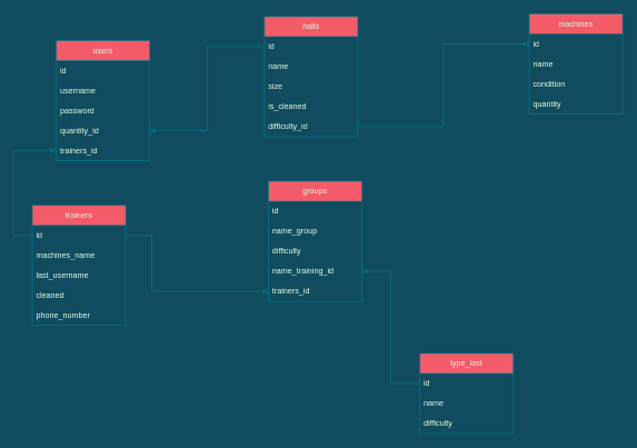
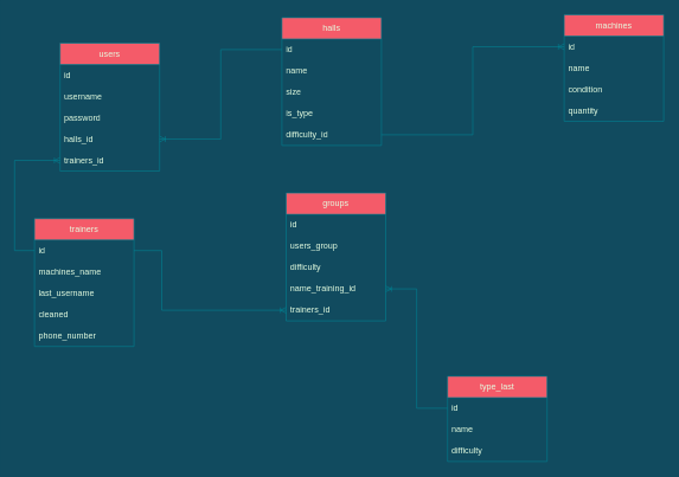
  <mxCell id="0" />
  <mxCell id="1" parent="0" />
  <mxCell id="2" value="trainers" style="swimlane;fontStyle=0;childLayout=stackLayout;horizontal=1;startSize=30;horizontalStack=0;resizeParent=1;resizeParentMax=0;resizeLast=0;collapsible=1;marginBottom=0;whiteSpace=wrap;html=1;fillColor=#F45B69;strokeColor=#028090;fontColor=#E4FDE1;" parent="1" vertex="1"><mxGeometry x="48" y="307" width="140" height="180" as="geometry" /></mxCell>
  <mxCell id="3" value="id" style="text;strokeColor=none;fillColor=none;align=left;verticalAlign=middle;spacingLeft=4;spacingRight=4;overflow=hidden;points=[[0,0.5],[1,0.5]];portConstraint=eastwest;rotatable=0;whiteSpace=wrap;html=1;fontColor=#E4FDE1;" parent="2" vertex="1"><mxGeometry y="30" width="140" height="30" as="geometry" /></mxCell>
  <mxCell id="4" value="machines_name" style="text;strokeColor=none;fillColor=none;align=left;verticalAlign=middle;spacingLeft=4;spacingRight=4;overflow=hidden;points=[[0,0.5],[1,0.5]];portConstraint=eastwest;rotatable=0;whiteSpace=wrap;html=1;fontColor=#E4FDE1;" parent="2" vertex="1"><mxGeometry y="60" width="140" height="30" as="geometry" /></mxCell>
  <mxCell id="5" value="last_username" style="text;strokeColor=none;fillColor=none;align=left;verticalAlign=middle;spacingLeft=4;spacingRight=4;overflow=hidden;points=[[0,0.5],[1,0.5]];portConstraint=eastwest;rotatable=0;whiteSpace=wrap;html=1;fontColor=#E4FDE1;" parent="2" vertex="1"><mxGeometry y="90" width="140" height="30" as="geometry" /></mxCell>
  <mxCell id="6" value="cleaned" style="text;strokeColor=none;fillColor=none;align=left;verticalAlign=middle;spacingLeft=4;spacingRight=4;overflow=hidden;points=[[0,0.5],[1,0.5]];portConstraint=eastwest;rotatable=0;whiteSpace=wrap;html=1;fontColor=#E4FDE1;" parent="2" vertex="1"><mxGeometry y="120" width="140" height="30" as="geometry" /></mxCell>
  <mxCell id="7" value="phone_number" style="text;strokeColor=none;fillColor=none;align=left;verticalAlign=middle;spacingLeft=4;spacingRight=4;overflow=hidden;points=[[0,0.5],[1,0.5]];portConstraint=eastwest;rotatable=0;whiteSpace=wrap;html=1;fontColor=#E4FDE1;" parent="2" vertex="1"><mxGeometry y="150" width="140" height="30" as="geometry" /></mxCell>
  <mxCell id="8" value="users" style="swimlane;fontStyle=0;childLayout=stackLayout;horizontal=1;startSize=30;horizontalStack=0;resizeParent=1;resizeParentMax=0;resizeLast=0;collapsible=1;marginBottom=0;whiteSpace=wrap;html=1;fillColor=#F45B69;strokeColor=#028090;fontColor=#E4FDE1;" parent="1" vertex="1"><mxGeometry x="84" y="60" width="140" height="180" as="geometry" /></mxCell>
  <mxCell id="9" value="id" style="text;strokeColor=none;fillColor=none;align=left;verticalAlign=middle;spacingLeft=4;spacingRight=4;overflow=hidden;points=[[0,0.5],[1,0.5]];portConstraint=eastwest;rotatable=0;whiteSpace=wrap;html=1;fontColor=#E4FDE1;" parent="8" vertex="1"><mxGeometry y="30" width="140" height="30" as="geometry" /></mxCell>
  <mxCell id="10" value="username" style="text;strokeColor=none;fillColor=none;align=left;verticalAlign=middle;spacingLeft=4;spacingRight=4;overflow=hidden;points=[[0,0.5],[1,0.5]];portConstraint=eastwest;rotatable=0;whiteSpace=wrap;html=1;fontColor=#E4FDE1;" parent="8" vertex="1"><mxGeometry y="60" width="140" height="30" as="geometry" /></mxCell>
  <mxCell id="11" value="password" style="text;strokeColor=none;fillColor=none;align=left;verticalAlign=middle;spacingLeft=4;spacingRight=4;overflow=hidden;points=[[0,0.5],[1,0.5]];portConstraint=eastwest;rotatable=0;whiteSpace=wrap;html=1;fontColor=#E4FDE1;" parent="8" vertex="1"><mxGeometry y="90" width="140" height="30" as="geometry" /></mxCell>
- <mxCell id="12" value="quantity_id" style="text;strokeColor=none;fillColor=none;align=left;verticalAlign=middle;spacingLeft=4;spacingRight=4;overflow=hidden;points=[[0,0.5],[1,0.5]];portConstraint=eastwest;rotatable=0;whiteSpace=wrap;html=1;fontColor=#E4FDE1;" vertex="1" parent="8"><mxGeometry y="120" width="140" height="30" as="geometry" /></mxCell>
+ <mxCell id="12" value="halls_id" style="text;strokeColor=none;fillColor=none;align=left;verticalAlign=middle;spacingLeft=4;spacingRight=4;overflow=hidden;points=[[0,0.5],[1,0.5]];portConstraint=eastwest;rotatable=0;whiteSpace=wrap;html=1;fontColor=#E4FDE1;" vertex="1" parent="8"><mxGeometry y="120" width="140" height="30" as="geometry" /></mxCell>
  <mxCell id="13" value="trainers_id" style="text;strokeColor=none;fillColor=none;align=left;verticalAlign=middle;spacingLeft=4;spacingRight=4;overflow=hidden;points=[[0,0.5],[1,0.5]];portConstraint=eastwest;rotatable=0;whiteSpace=wrap;html=1;fontColor=#E4FDE1;" vertex="1" parent="8"><mxGeometry y="150" width="140" height="30" as="geometry" /></mxCell>
  <mxCell id="14" value="groups" style="swimlane;fontStyle=0;childLayout=stackLayout;horizontal=1;startSize=30;horizontalStack=0;resizeParent=1;resizeParentMax=0;resizeLast=0;collapsible=1;marginBottom=0;whiteSpace=wrap;html=1;fillColor=#F45B69;strokeColor=#028090;fontColor=#E4FDE1;" parent="1" vertex="1"><mxGeometry x="402" y="271" width="140" height="180" as="geometry" /></mxCell>
  <mxCell id="15" value="id" style="text;strokeColor=none;fillColor=none;align=left;verticalAlign=middle;spacingLeft=4;spacingRight=4;overflow=hidden;points=[[0,0.5],[1,0.5]];portConstraint=eastwest;rotatable=0;whiteSpace=wrap;html=1;fontColor=#E4FDE1;" parent="14" vertex="1"><mxGeometry y="30" width="140" height="30" as="geometry" /></mxCell>
- <mxCell id="16" value="name_group" style="text;strokeColor=none;fillColor=none;align=left;verticalAlign=middle;spacingLeft=4;spacingRight=4;overflow=hidden;points=[[0,0.5],[1,0.5]];portConstraint=eastwest;rotatable=0;whiteSpace=wrap;html=1;fontColor=#E4FDE1;" parent="14" vertex="1"><mxGeometry y="60" width="140" height="30" as="geometry" /></mxCell>
+ <mxCell id="16" value="users_group" style="text;strokeColor=none;fillColor=none;align=left;verticalAlign=middle;spacingLeft=4;spacingRight=4;overflow=hidden;points=[[0,0.5],[1,0.5]];portConstraint=eastwest;rotatable=0;whiteSpace=wrap;html=1;fontColor=#E4FDE1;" parent="14" vertex="1"><mxGeometry y="60" width="140" height="30" as="geometry" /></mxCell>
  <mxCell id="17" value="difficulty" style="text;strokeColor=none;fillColor=none;align=left;verticalAlign=middle;spacingLeft=4;spacingRight=4;overflow=hidden;points=[[0,0.5],[1,0.5]];portConstraint=eastwest;rotatable=0;whiteSpace=wrap;html=1;fontColor=#E4FDE1;" parent="14" vertex="1"><mxGeometry y="90" width="140" height="30" as="geometry" /></mxCell>
  <mxCell id="18" value="name_training_id" style="text;strokeColor=none;fillColor=none;align=left;verticalAlign=middle;spacingLeft=4;spacingRight=4;overflow=hidden;points=[[0,0.5],[1,0.5]];portConstraint=eastwest;rotatable=0;whiteSpace=wrap;html=1;fontColor=#E4FDE1;" parent="14" vertex="1"><mxGeometry y="120" width="140" height="30" as="geometry" /></mxCell>
  <mxCell id="19" value="trainers_id" style="text;strokeColor=none;fillColor=none;align=left;verticalAlign=middle;spacingLeft=4;spacingRight=4;overflow=hidden;points=[[0,0.5],[1,0.5]];portConstraint=eastwest;rotatable=0;whiteSpace=wrap;html=1;fontColor=#E4FDE1;" vertex="1" parent="14"><mxGeometry y="150" width="140" height="30" as="geometry" /></mxCell>
  <mxCell id="20" value="type_last" style="swimlane;fontStyle=0;childLayout=stackLayout;horizontal=1;startSize=30;horizontalStack=0;resizeParent=1;resizeParentMax=0;resizeLast=0;collapsible=1;marginBottom=0;whiteSpace=wrap;html=1;fillColor=#F45B69;strokeColor=#028090;fontColor=#E4FDE1;" parent="1" vertex="1"><mxGeometry x="629" y="529" width="140" height="120" as="geometry" /></mxCell>
  <mxCell id="21" value="id" style="text;strokeColor=none;fillColor=none;align=left;verticalAlign=middle;spacingLeft=4;spacingRight=4;overflow=hidden;points=[[0,0.5],[1,0.5]];portConstraint=eastwest;rotatable=0;whiteSpace=wrap;html=1;fontColor=#E4FDE1;" parent="20" vertex="1"><mxGeometry y="30" width="140" height="30" as="geometry" /></mxCell>
  <mxCell id="22" value="name" style="text;strokeColor=none;fillColor=none;align=left;verticalAlign=middle;spacingLeft=4;spacingRight=4;overflow=hidden;points=[[0,0.5],[1,0.5]];portConstraint=eastwest;rotatable=0;whiteSpace=wrap;html=1;fontColor=#E4FDE1;" parent="20" vertex="1"><mxGeometry y="60" width="140" height="30" as="geometry" /></mxCell>
  <mxCell id="23" value="difficulty" style="text;strokeColor=none;fillColor=none;align=left;verticalAlign=middle;spacingLeft=4;spacingRight=4;overflow=hidden;points=[[0,0.5],[1,0.5]];portConstraint=eastwest;rotatable=0;whiteSpace=wrap;html=1;fontColor=#E4FDE1;" parent="20" vertex="1"><mxGeometry y="90" width="140" height="30" as="geometry" /></mxCell>
  <mxCell id="24" value="halls" style="swimlane;fontStyle=0;childLayout=stackLayout;horizontal=1;startSize=30;horizontalStack=0;resizeParent=1;resizeParentMax=0;resizeLast=0;collapsible=1;marginBottom=0;whiteSpace=wrap;html=1;swimlaneFillColor=none;fillColor=#F45B69;strokeColor=#028090;fontColor=#E4FDE1;" parent="1" vertex="1"><mxGeometry x="396" y="24" width="140" height="180" as="geometry" /></mxCell>
  <mxCell id="25" value="id" style="text;strokeColor=none;fillColor=none;align=left;verticalAlign=middle;spacingLeft=4;spacingRight=4;overflow=hidden;points=[[0,0.5],[1,0.5]];portConstraint=eastwest;rotatable=0;whiteSpace=wrap;html=1;fontColor=#E4FDE1;" parent="24" vertex="1"><mxGeometry y="30" width="140" height="30" as="geometry" /></mxCell>
  <mxCell id="26" value="name" style="text;strokeColor=none;fillColor=none;align=left;verticalAlign=middle;spacingLeft=4;spacingRight=4;overflow=hidden;points=[[0,0.5],[1,0.5]];portConstraint=eastwest;rotatable=0;whiteSpace=wrap;html=1;fontColor=#E4FDE1;" parent="24" vertex="1"><mxGeometry y="60" width="140" height="30" as="geometry" /></mxCell>
  <mxCell id="27" value="size" style="text;strokeColor=none;fillColor=none;align=left;verticalAlign=middle;spacingLeft=4;spacingRight=4;overflow=hidden;points=[[0,0.5],[1,0.5]];portConstraint=eastwest;rotatable=0;whiteSpace=wrap;html=1;fontColor=#E4FDE1;" parent="24" vertex="1"><mxGeometry y="90" width="140" height="30" as="geometry" /></mxCell>
- <mxCell id="28" value="is_cleaned" style="text;strokeColor=none;fillColor=none;align=left;verticalAlign=middle;spacingLeft=4;spacingRight=4;overflow=hidden;points=[[0,0.5],[1,0.5]];portConstraint=eastwest;rotatable=0;whiteSpace=wrap;html=1;fontColor=#E4FDE1;" parent="24" vertex="1"><mxGeometry y="120" width="140" height="30" as="geometry" /></mxCell>
+ <mxCell id="28" value="is_type" style="text;strokeColor=none;fillColor=none;align=left;verticalAlign=middle;spacingLeft=4;spacingRight=4;overflow=hidden;points=[[0,0.5],[1,0.5]];portConstraint=eastwest;rotatable=0;whiteSpace=wrap;html=1;fontColor=#E4FDE1;" parent="24" vertex="1"><mxGeometry y="120" width="140" height="30" as="geometry" /></mxCell>
  <mxCell id="29" value="difficulty_id" style="text;strokeColor=none;fillColor=none;align=left;verticalAlign=middle;spacingLeft=4;spacingRight=4;overflow=hidden;points=[[0,0.5],[1,0.5]];portConstraint=eastwest;rotatable=0;whiteSpace=wrap;html=1;fontColor=#E4FDE1;" vertex="1" parent="24"><mxGeometry y="150" width="140" height="30" as="geometry" /></mxCell>
  <mxCell id="30" value="" style="edgeStyle=orthogonalEdgeStyle;fontSize=12;html=1;endArrow=ERoneToMany;rounded=0;shadow=0;sketch=0;strokeColor=#028090;strokeWidth=1;labelBackgroundColor=#114B5F;fontColor=#E4FDE1;" edge="1" parent="1" source="21" target="18"><mxGeometry width="100" height="100" relative="1" as="geometry"><mxPoint x="742" y="337" as="sourcePoint" /><mxPoint x="842" y="237" as="targetPoint" /></mxGeometry></mxCell>
  <mxCell id="31" value="" style="edgeStyle=orthogonalEdgeStyle;fontSize=12;html=1;endArrow=ERoneToMany;rounded=0;shadow=0;sketch=0;strokeColor=#028090;strokeWidth=1;exitX=0;exitY=0.5;exitDx=0;exitDy=0;labelBackgroundColor=#114B5F;fontColor=#E4FDE1;" edge="1" parent="1" source="25" target="12"><mxGeometry width="100" height="100" relative="1" as="geometry"><mxPoint x="427" y="234" as="sourcePoint" /><mxPoint x="268" y="217" as="targetPoint" /></mxGeometry></mxCell>
  <mxCell id="32" value="" style="edgeStyle=orthogonalEdgeStyle;fontSize=12;html=1;endArrow=ERoneToMany;rounded=0;shadow=0;sketch=0;strokeColor=#028090;strokeWidth=1;entryX=0;entryY=0.5;entryDx=0;entryDy=0;exitX=1;exitY=0.5;exitDx=0;exitDy=0;labelBackgroundColor=#114B5F;fontColor=#E4FDE1;" edge="1" parent="1" source="3" target="19"><mxGeometry width="100" height="100" relative="1" as="geometry"><mxPoint x="306" y="649" as="sourcePoint" /><mxPoint x="306" y="504" as="targetPoint" /><Array as="points"><mxPoint x="227" y="352" /><mxPoint x="227" y="436" /></Array></mxGeometry></mxCell>
  <mxCell id="33" value="" style="edgeStyle=orthogonalEdgeStyle;fontSize=12;html=1;endArrow=ERoneToMany;rounded=0;shadow=0;sketch=0;strokeColor=#028090;strokeWidth=1;exitX=0;exitY=0.5;exitDx=0;exitDy=0;entryX=0;entryY=0.5;entryDx=0;entryDy=0;labelBackgroundColor=#114B5F;fontColor=#E4FDE1;" edge="1" parent="1" source="3" target="13"><mxGeometry width="100" height="100" relative="1" as="geometry"><mxPoint x="-46" y="323" as="sourcePoint" /><mxPoint x="-10" y="196" as="targetPoint" /><Array as="points"><mxPoint x="20" y="352" /><mxPoint x="20" y="225" /></Array></mxGeometry></mxCell>
  <mxCell id="34" value="machines" style="swimlane;fontStyle=0;childLayout=stackLayout;horizontal=1;startSize=30;horizontalStack=0;resizeParent=1;resizeParentMax=0;resizeLast=0;collapsible=1;marginBottom=0;whiteSpace=wrap;html=1;fillColor=#F45B69;strokeColor=#028090;fontColor=#E4FDE1;" vertex="1" parent="1"><mxGeometry x="793" y="20" width="140" height="150" as="geometry" /></mxCell>
  <mxCell id="35" value="id" style="text;strokeColor=none;fillColor=none;align=left;verticalAlign=middle;spacingLeft=4;spacingRight=4;overflow=hidden;points=[[0,0.5],[1,0.5]];portConstraint=eastwest;rotatable=0;whiteSpace=wrap;html=1;fontColor=#E4FDE1;" vertex="1" parent="34"><mxGeometry y="30" width="140" height="30" as="geometry" /></mxCell>
  <mxCell id="36" value="name" style="text;strokeColor=none;fillColor=none;align=left;verticalAlign=middle;spacingLeft=4;spacingRight=4;overflow=hidden;points=[[0,0.5],[1,0.5]];portConstraint=eastwest;rotatable=0;whiteSpace=wrap;html=1;fontColor=#E4FDE1;" vertex="1" parent="34"><mxGeometry y="60" width="140" height="30" as="geometry" /></mxCell>
  <mxCell id="37" value="condition" style="text;strokeColor=none;fillColor=none;align=left;verticalAlign=middle;spacingLeft=4;spacingRight=4;overflow=hidden;points=[[0,0.5],[1,0.5]];portConstraint=eastwest;rotatable=0;whiteSpace=wrap;html=1;fontColor=#E4FDE1;" vertex="1" parent="34"><mxGeometry y="90" width="140" height="30" as="geometry" /></mxCell>
  <mxCell id="38" value="quantity" style="text;strokeColor=none;fillColor=none;align=left;verticalAlign=middle;spacingLeft=4;spacingRight=4;overflow=hidden;points=[[0,0.5],[1,0.5]];portConstraint=eastwest;rotatable=0;whiteSpace=wrap;html=1;fontColor=#E4FDE1;" vertex="1" parent="34"><mxGeometry y="120" width="140" height="30" as="geometry" /></mxCell>
  <mxCell id="39" value="" style="edgeStyle=orthogonalEdgeStyle;fontSize=12;html=1;endArrow=ERoneToMany;rounded=0;shadow=0;sketch=0;strokeColor=#028090;strokeWidth=1;labelBackgroundColor=#114B5F;fontColor=#E4FDE1;" edge="1" parent="1" source="29" target="35"><mxGeometry width="100" height="100" relative="1" as="geometry"><mxPoint x="755" y="140" as="sourcePoint" /><mxPoint x="740" y="266" as="targetPoint" /></mxGeometry></mxCell>
